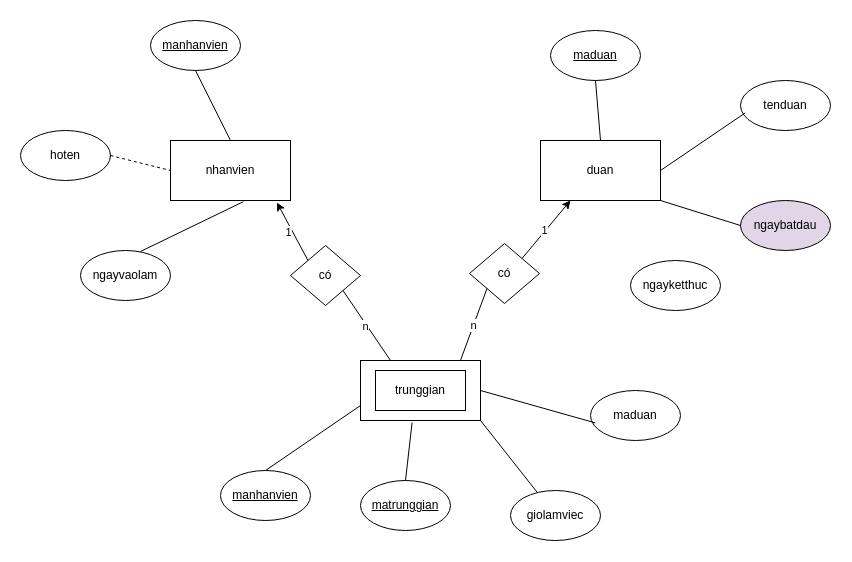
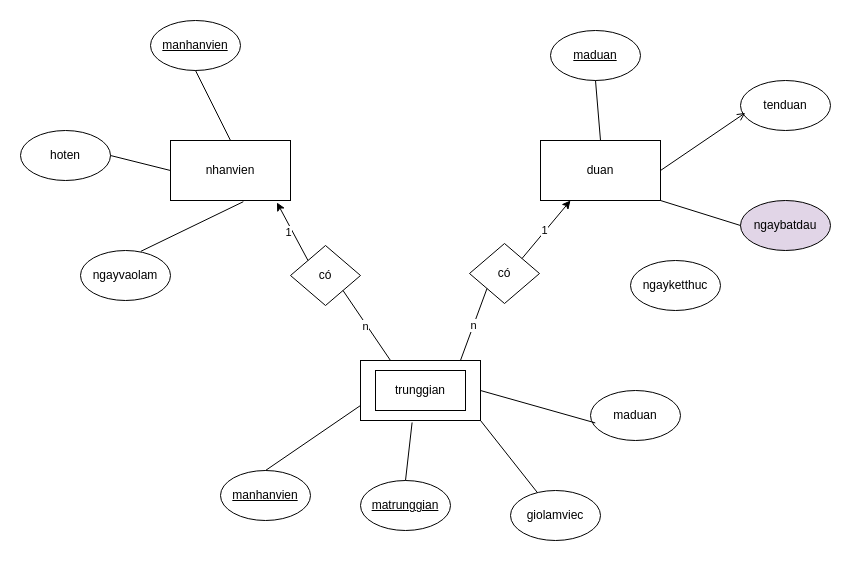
  <mxCell id="0" />
  <mxCell id="1" parent="0" />
  <mxCell id="2" value="nhanvien" style="rounded=0;whiteSpace=wrap;html=1;" parent="1" vertex="1"><mxGeometry x="170" y="140" width="120" height="60" as="geometry" /></mxCell>
  <mxCell id="3" value="duan" style="rounded=0;whiteSpace=wrap;html=1;" parent="1" vertex="1"><mxGeometry x="540" y="140" width="120" height="60" as="geometry" /></mxCell>
  <mxCell id="4" value="&lt;u&gt;manhanvien&lt;/u&gt;" style="ellipse;whiteSpace=wrap;html=1;" parent="1" vertex="1"><mxGeometry x="150" y="20" width="90" height="50" as="geometry" /></mxCell>
  <mxCell id="5" value="hoten" style="ellipse;whiteSpace=wrap;html=1;" parent="1" vertex="1"><mxGeometry x="20" y="130" width="90" height="50" as="geometry" /></mxCell>
  <mxCell id="6" value="ngayvaolam" style="ellipse;whiteSpace=wrap;html=1;" parent="1" vertex="1"><mxGeometry x="80" y="250" width="90" height="50" as="geometry" /></mxCell>
  <mxCell id="7" value="ngaybatdau" style="ellipse;whiteSpace=wrap;html=1;fillColor=#e1d5e7;" parent="1" vertex="1"><mxGeometry x="740" y="200" width="90" height="50" as="geometry" /></mxCell>
  <mxCell id="8" value="tenduan" style="ellipse;whiteSpace=wrap;html=1;" parent="1" vertex="1"><mxGeometry x="740" y="80" width="90" height="50" as="geometry" /></mxCell>
  <mxCell id="9" value="ngayketthuc" style="ellipse;whiteSpace=wrap;html=1;" parent="1" vertex="1"><mxGeometry x="630" y="260" width="90" height="50" as="geometry" /></mxCell>
  <mxCell id="10" value="&lt;u&gt;maduan&lt;/u&gt;" style="ellipse;whiteSpace=wrap;html=1;" parent="1" vertex="1"><mxGeometry x="550" y="30" width="90" height="50" as="geometry" /></mxCell>
  <mxCell id="11" value="" style="endArrow=none;html=1;rounded=0;exitX=0.5;exitY=1;exitDx=0;exitDy=0;entryX=0.5;entryY=0;entryDx=0;entryDy=0;" parent="1" source="4" target="2" edge="1"><mxGeometry width="50" height="50" relative="1" as="geometry"><mxPoint x="380" y="260" as="sourcePoint" /><mxPoint x="430" y="210" as="targetPoint" /></mxGeometry></mxCell>
- <mxCell id="12" value="" style="endArrow=none;html=1;rounded=0;exitX=1;exitY=0.5;exitDx=0;exitDy=0;entryX=0;entryY=0.5;entryDx=0;entryDy=0;dashed=1;" parent="1" source="5" target="2" edge="1"><mxGeometry width="50" height="50" relative="1" as="geometry"><mxPoint x="380" y="260" as="sourcePoint" /><mxPoint x="430" y="210" as="targetPoint" /></mxGeometry></mxCell>
+ <mxCell id="12" value="" style="endArrow=none;html=1;rounded=0;exitX=1;exitY=0.5;exitDx=0;exitDy=0;entryX=0;entryY=0.5;entryDx=0;entryDy=0;" parent="1" source="5" target="2" edge="1"><mxGeometry width="50" height="50" relative="1" as="geometry"><mxPoint x="380" y="260" as="sourcePoint" /><mxPoint x="430" y="210" as="targetPoint" /></mxGeometry></mxCell>
  <mxCell id="13" value="" style="endArrow=none;html=1;rounded=0;exitX=0.671;exitY=0.016;exitDx=0;exitDy=0;exitPerimeter=0;entryX=0.607;entryY=1.02;entryDx=0;entryDy=0;entryPerimeter=0;" parent="1" source="6" target="2" edge="1"><mxGeometry width="50" height="50" relative="1" as="geometry"><mxPoint x="380" y="260" as="sourcePoint" /><mxPoint x="430" y="210" as="targetPoint" /></mxGeometry></mxCell>
  <mxCell id="14" value="" style="endArrow=none;html=1;rounded=0;entryX=0.5;entryY=1;entryDx=0;entryDy=0;exitX=0.5;exitY=0;exitDx=0;exitDy=0;" parent="1" source="3" target="10" edge="1"><mxGeometry width="50" height="50" relative="1" as="geometry"><mxPoint x="430" y="260" as="sourcePoint" /><mxPoint x="480" y="210" as="targetPoint" /></mxGeometry></mxCell>
- <mxCell id="15" value="" style="endArrow=none;html=1;rounded=0;entryX=0.053;entryY=0.648;entryDx=0;entryDy=0;entryPerimeter=0;exitX=1;exitY=0.5;exitDx=0;exitDy=0;" parent="1" source="3" target="8" edge="1"><mxGeometry width="50" height="50" relative="1" as="geometry"><mxPoint x="430" y="260" as="sourcePoint" /><mxPoint x="480" y="210" as="targetPoint" /></mxGeometry></mxCell>
+ <mxCell id="15" value="" style="endArrow=open;html=1;rounded=0;entryX=0.053;entryY=0.648;entryDx=0;entryDy=0;entryPerimeter=0;exitX=1;exitY=0.5;exitDx=0;exitDy=0;" parent="1" source="3" target="8" edge="1"><mxGeometry width="50" height="50" relative="1" as="geometry"><mxPoint x="430" y="260" as="sourcePoint" /><mxPoint x="480" y="210" as="targetPoint" /></mxGeometry></mxCell>
  <mxCell id="16" value="" style="endArrow=none;html=1;rounded=0;entryX=0;entryY=0.5;entryDx=0;entryDy=0;exitX=1;exitY=1;exitDx=0;exitDy=0;" parent="1" source="3" target="7" edge="1"><mxGeometry width="50" height="50" relative="1" as="geometry"><mxPoint x="430" y="260" as="sourcePoint" /><mxPoint x="480" y="210" as="targetPoint" /></mxGeometry></mxCell>
  <mxCell id="17" value="trunggian" style="rounded=0;whiteSpace=wrap;html=1;" parent="1" vertex="1"><mxGeometry x="360" y="360" width="120" height="60" as="geometry" /></mxCell>
  <mxCell id="18" value="giolamviec" style="ellipse;whiteSpace=wrap;html=1;" parent="1" vertex="1"><mxGeometry x="510" y="490" width="90" height="50" as="geometry" /></mxCell>
  <mxCell id="19" value="maduan" style="ellipse;whiteSpace=wrap;html=1;" parent="1" vertex="1"><mxGeometry x="590" y="390" width="90" height="50" as="geometry" /></mxCell>
  <mxCell id="20" value="&lt;u&gt;manhanvien&lt;/u&gt;" style="ellipse;whiteSpace=wrap;html=1;" parent="1" vertex="1"><mxGeometry x="220" y="470" width="90" height="50" as="geometry" /></mxCell>
  <mxCell id="21" value="&lt;u&gt;matrunggian&lt;/u&gt;" style="ellipse;whiteSpace=wrap;html=1;" parent="1" vertex="1"><mxGeometry x="360" y="480" width="90" height="50" as="geometry" /></mxCell>
  <mxCell id="22" value="" style="endArrow=none;html=1;rounded=0;entryX=0.5;entryY=0;entryDx=0;entryDy=0;exitX=0.43;exitY=1.033;exitDx=0;exitDy=0;exitPerimeter=0;" parent="1" source="17" target="21" edge="1"><mxGeometry width="50" height="50" relative="1" as="geometry"><mxPoint x="250" y="480" as="sourcePoint" /><mxPoint x="300" y="430" as="targetPoint" /></mxGeometry></mxCell>
  <mxCell id="23" value="" style="endArrow=none;html=1;rounded=0;entryX=0.053;entryY=0.648;entryDx=0;entryDy=0;entryPerimeter=0;exitX=1;exitY=0.5;exitDx=0;exitDy=0;" parent="1" source="17" target="19" edge="1"><mxGeometry width="50" height="50" relative="1" as="geometry"><mxPoint x="250" y="480" as="sourcePoint" /><mxPoint x="300" y="430" as="targetPoint" /></mxGeometry></mxCell>
  <mxCell id="24" value="" style="endArrow=none;html=1;rounded=0;exitX=1;exitY=1;exitDx=0;exitDy=0;" parent="1" source="17" target="18" edge="1"><mxGeometry width="50" height="50" relative="1" as="geometry"><mxPoint x="250" y="480" as="sourcePoint" /><mxPoint x="300" y="430" as="targetPoint" /></mxGeometry></mxCell>
  <mxCell id="25" value="" style="endArrow=none;html=1;rounded=0;exitX=0.5;exitY=0;exitDx=0;exitDy=0;entryX=0;entryY=0.75;entryDx=0;entryDy=0;" parent="1" source="20" target="17" edge="1"><mxGeometry width="50" height="50" relative="1" as="geometry"><mxPoint x="250" y="480" as="sourcePoint" /><mxPoint x="300" y="430" as="targetPoint" /></mxGeometry></mxCell>
  <mxCell id="26" value="có" style="rhombus;whiteSpace=wrap;html=1;" parent="1" vertex="1"><mxGeometry x="290" y="245" width="70" height="60" as="geometry" /></mxCell>
  <mxCell id="27" value="" style="endArrow=none;html=1;rounded=0;exitX=1;exitY=1;exitDx=0;exitDy=0;entryX=0.25;entryY=0;entryDx=0;entryDy=0;" parent="1" source="26" target="17" edge="1"><mxGeometry width="50" height="50" relative="1" as="geometry"><mxPoint x="430" y="260" as="sourcePoint" /><mxPoint x="480" y="210" as="targetPoint" /></mxGeometry></mxCell>
  <mxCell id="28" value="n" style="edgeLabel;html=1;align=center;verticalAlign=middle;resizable=0;points=[];" parent="27" vertex="1" connectable="0"><mxGeometry x="-0.025" y="-2" relative="1" as="geometry"><mxPoint x="1" as="offset" /></mxGeometry></mxCell>
  <mxCell id="29" value="" style="endArrow=classic;html=1;rounded=0;exitX=0;exitY=0;exitDx=0;exitDy=0;entryX=0.887;entryY=1.033;entryDx=0;entryDy=0;entryPerimeter=0;" parent="1" source="26" target="2" edge="1"><mxGeometry width="50" height="50" relative="1" as="geometry"><mxPoint x="430" y="260" as="sourcePoint" /><mxPoint x="480" y="210" as="targetPoint" /></mxGeometry></mxCell>
  <mxCell id="30" value="1" style="edgeLabel;html=1;align=center;verticalAlign=middle;resizable=0;points=[];" parent="29" vertex="1" connectable="0"><mxGeometry x="0.024" y="4" relative="1" as="geometry"><mxPoint as="offset" /></mxGeometry></mxCell>
  <mxCell id="31" value="có" style="rhombus;whiteSpace=wrap;html=1;" parent="1" vertex="1"><mxGeometry x="469" y="243" width="70" height="60" as="geometry" /></mxCell>
  <mxCell id="32" value="" style="endArrow=none;html=1;rounded=0;exitX=0;exitY=1;exitDx=0;exitDy=0;entryX=0.833;entryY=0;entryDx=0;entryDy=0;entryPerimeter=0;" parent="1" source="31" target="17" edge="1"><mxGeometry width="50" height="50" relative="1" as="geometry"><mxPoint x="609" y="258" as="sourcePoint" /><mxPoint x="569" y="358" as="targetPoint" /></mxGeometry></mxCell>
  <mxCell id="33" value="n" style="edgeLabel;html=1;align=center;verticalAlign=middle;resizable=0;points=[];" parent="32" vertex="1" connectable="0"><mxGeometry x="0.023" y="1" relative="1" as="geometry"><mxPoint x="-1" as="offset" /></mxGeometry></mxCell>
  <mxCell id="34" value="" style="endArrow=classic;html=1;rounded=0;exitX=1;exitY=0;exitDx=0;exitDy=0;entryX=0.25;entryY=1;entryDx=0;entryDy=0;" parent="1" source="31" target="3" edge="1"><mxGeometry width="50" height="50" relative="1" as="geometry"><mxPoint x="609" y="258" as="sourcePoint" /><mxPoint x="455" y="200" as="targetPoint" /></mxGeometry></mxCell>
  <mxCell id="35" value="1" style="edgeLabel;html=1;align=center;verticalAlign=middle;resizable=0;points=[];" parent="34" vertex="1" connectable="0"><mxGeometry x="-0.06" y="1" relative="1" as="geometry"><mxPoint as="offset" /></mxGeometry></mxCell>
  <mxCell id="36" value="trunggian" style="rounded=0;whiteSpace=wrap;html=1;" vertex="1" parent="1"><mxGeometry x="375" y="370" width="90" height="40" as="geometry" /></mxCell>
